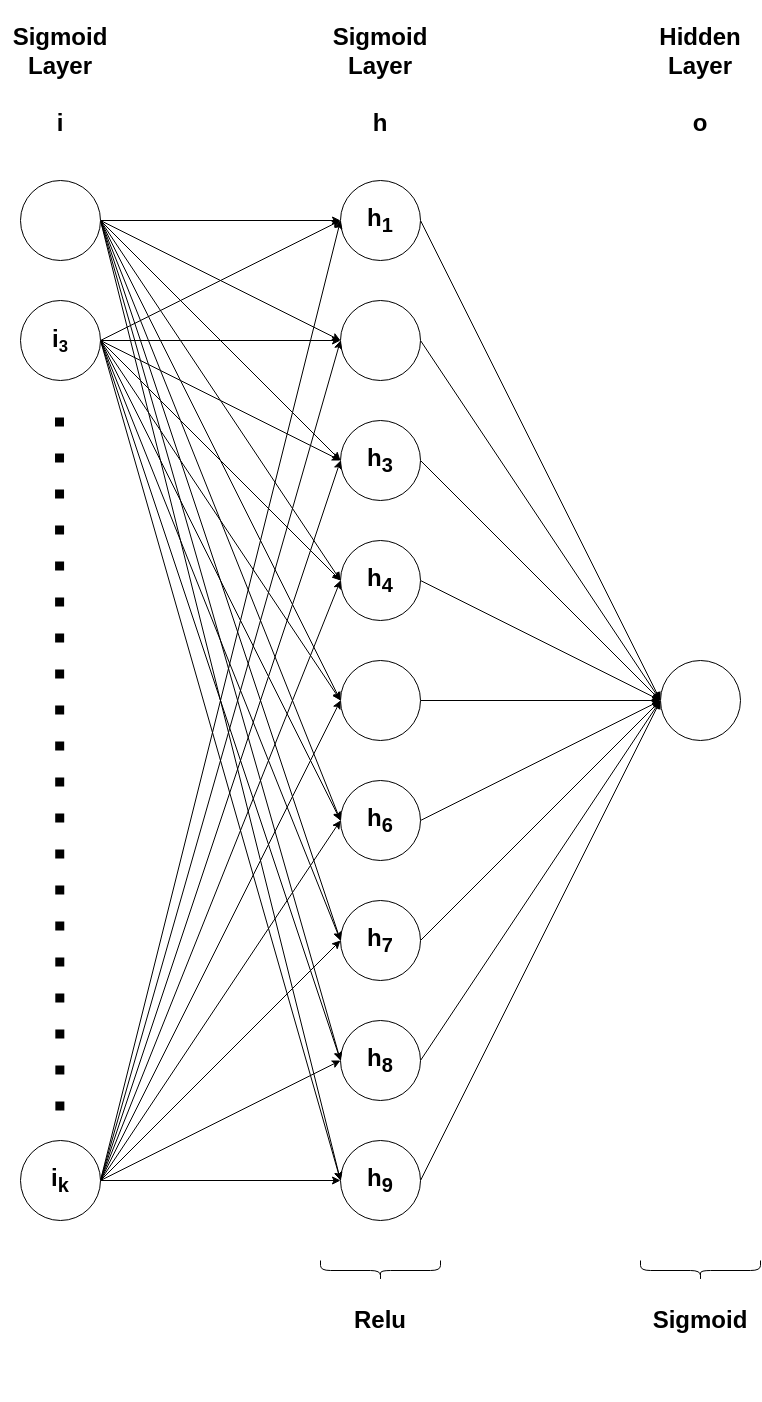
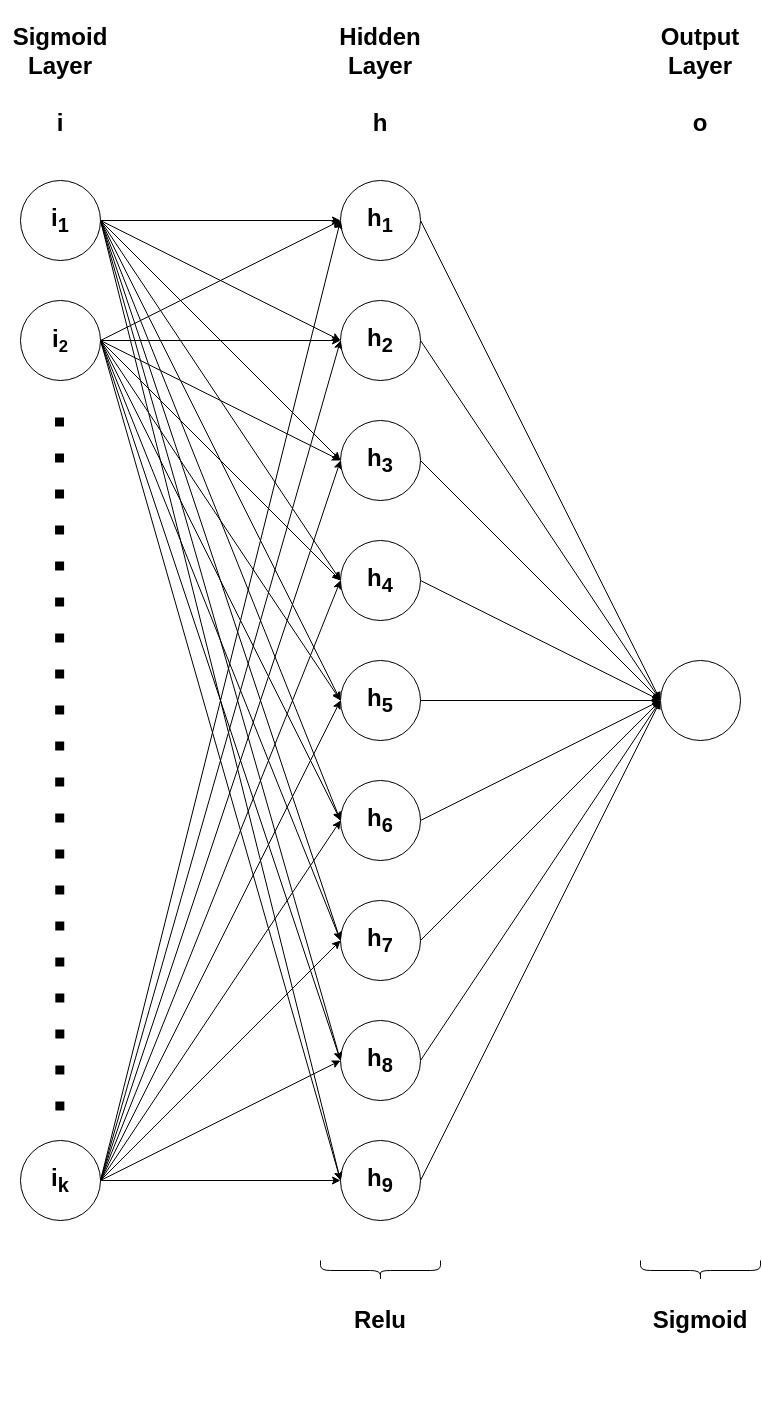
  <mxCell id="0" />
  <mxCell id="1" parent="0" />
  <mxCell id="2" style="orthogonalLoop=1;jettySize=auto;html=1;exitX=1;exitY=0.5;exitDx=0;exitDy=0;entryX=0;entryY=0.5;entryDx=0;entryDy=0;" edge="1" parent="1" source="3" target="50"><mxGeometry relative="1" as="geometry" /></mxCell>
  <mxCell id="3" value="" style="ellipse;whiteSpace=wrap;html=1;aspect=fixed;rounded=0;" vertex="1" parent="1"><mxGeometry x="340" y="180" width="80" height="80" as="geometry" /></mxCell>
  <mxCell id="4" style="orthogonalLoop=1;jettySize=auto;html=1;exitX=1;exitY=0.5;exitDx=0;exitDy=0;entryX=0;entryY=0.5;entryDx=0;entryDy=0;" edge="1" parent="1" source="5" target="50"><mxGeometry relative="1" as="geometry" /></mxCell>
  <mxCell id="5" value="" style="ellipse;whiteSpace=wrap;html=1;aspect=fixed;rounded=0;" vertex="1" parent="1"><mxGeometry x="340" y="300" width="80" height="80" as="geometry" /></mxCell>
  <mxCell id="6" style="orthogonalLoop=1;jettySize=auto;html=1;exitX=1;exitY=0.5;exitDx=0;exitDy=0;entryX=0;entryY=0.5;entryDx=0;entryDy=0;" edge="1" parent="1" source="7" target="50"><mxGeometry relative="1" as="geometry" /></mxCell>
  <mxCell id="7" value="" style="ellipse;whiteSpace=wrap;html=1;aspect=fixed;rounded=0;" vertex="1" parent="1"><mxGeometry x="340" y="420" width="80" height="80" as="geometry" /></mxCell>
  <mxCell id="8" style="orthogonalLoop=1;jettySize=auto;html=1;exitX=1;exitY=0.5;exitDx=0;exitDy=0;entryX=0;entryY=0.5;entryDx=0;entryDy=0;" edge="1" parent="1" source="9" target="50"><mxGeometry relative="1" as="geometry" /></mxCell>
  <mxCell id="9" value="" style="ellipse;whiteSpace=wrap;html=1;aspect=fixed;rounded=0;" vertex="1" parent="1"><mxGeometry x="340" y="540" width="80" height="80" as="geometry" /></mxCell>
  <mxCell id="10" style="orthogonalLoop=1;jettySize=auto;html=1;exitX=1;exitY=0.5;exitDx=0;exitDy=0;entryX=0;entryY=0.5;entryDx=0;entryDy=0;" edge="1" parent="1" source="11" target="50"><mxGeometry relative="1" as="geometry" /></mxCell>
  <mxCell id="11" value="" style="ellipse;whiteSpace=wrap;html=1;aspect=fixed;rounded=0;" vertex="1" parent="1"><mxGeometry x="340" y="660" width="80" height="80" as="geometry" /></mxCell>
  <mxCell id="12" style="orthogonalLoop=1;jettySize=auto;html=1;exitX=1;exitY=0.5;exitDx=0;exitDy=0;entryX=0;entryY=0.5;entryDx=0;entryDy=0;" edge="1" parent="1" source="13" target="50"><mxGeometry relative="1" as="geometry" /></mxCell>
  <mxCell id="13" value="" style="ellipse;whiteSpace=wrap;html=1;aspect=fixed;rounded=0;" vertex="1" parent="1"><mxGeometry x="340" y="780" width="80" height="80" as="geometry" /></mxCell>
  <mxCell id="14" style="orthogonalLoop=1;jettySize=auto;html=1;exitX=1;exitY=0.5;exitDx=0;exitDy=0;entryX=0;entryY=0.5;entryDx=0;entryDy=0;" edge="1" parent="1" source="15" target="50"><mxGeometry relative="1" as="geometry" /></mxCell>
  <mxCell id="15" value="" style="ellipse;whiteSpace=wrap;html=1;aspect=fixed;rounded=0;" vertex="1" parent="1"><mxGeometry x="340" y="900" width="80" height="80" as="geometry" /></mxCell>
  <mxCell id="16" style="orthogonalLoop=1;jettySize=auto;html=1;exitX=1;exitY=0.5;exitDx=0;exitDy=0;entryX=0;entryY=0.5;entryDx=0;entryDy=0;" edge="1" parent="1" source="17" target="50"><mxGeometry relative="1" as="geometry" /></mxCell>
  <mxCell id="17" value="" style="ellipse;whiteSpace=wrap;html=1;aspect=fixed;rounded=0;" vertex="1" parent="1"><mxGeometry x="340" y="1020" width="80" height="80" as="geometry" /></mxCell>
  <mxCell id="18" style="orthogonalLoop=1;jettySize=auto;html=1;exitX=1;exitY=0.5;exitDx=0;exitDy=0;entryX=0;entryY=0.5;entryDx=0;entryDy=0;" edge="1" parent="1" source="19" target="50"><mxGeometry relative="1" as="geometry" /></mxCell>
  <mxCell id="19" value="" style="ellipse;whiteSpace=wrap;html=1;aspect=fixed;rounded=0;" vertex="1" parent="1"><mxGeometry x="340" y="1140" width="80" height="80" as="geometry" /></mxCell>
  <mxCell id="20" style="edgeStyle=orthogonalEdgeStyle;rounded=0;orthogonalLoop=1;jettySize=auto;html=1;exitX=1;exitY=0.5;exitDx=0;exitDy=0;entryX=0;entryY=0.5;entryDx=0;entryDy=0;" edge="1" parent="1" source="29" target="3"><mxGeometry relative="1" as="geometry" /></mxCell>
  <mxCell id="21" style="rounded=0;orthogonalLoop=1;jettySize=auto;html=1;exitX=1;exitY=0.5;exitDx=0;exitDy=0;entryX=0;entryY=0.5;entryDx=0;entryDy=0;" edge="1" parent="1" source="29" target="5"><mxGeometry relative="1" as="geometry" /></mxCell>
  <mxCell id="22" style="rounded=0;orthogonalLoop=1;jettySize=auto;html=1;exitX=1;exitY=0.5;exitDx=0;exitDy=0;entryX=0;entryY=0.5;entryDx=0;entryDy=0;" edge="1" parent="1" source="29" target="7"><mxGeometry relative="1" as="geometry" /></mxCell>
  <mxCell id="23" style="rounded=0;orthogonalLoop=1;jettySize=auto;html=1;exitX=1;exitY=0.5;exitDx=0;exitDy=0;entryX=0;entryY=0.5;entryDx=0;entryDy=0;" edge="1" parent="1" source="29" target="9"><mxGeometry relative="1" as="geometry" /></mxCell>
  <mxCell id="24" style="rounded=0;orthogonalLoop=1;jettySize=auto;html=1;exitX=1;exitY=0.5;exitDx=0;exitDy=0;entryX=0;entryY=0.5;entryDx=0;entryDy=0;" edge="1" parent="1" source="29" target="11"><mxGeometry relative="1" as="geometry" /></mxCell>
  <mxCell id="25" style="rounded=0;orthogonalLoop=1;jettySize=auto;html=1;exitX=1;exitY=0.5;exitDx=0;exitDy=0;entryX=0;entryY=0.5;entryDx=0;entryDy=0;" edge="1" parent="1" source="29" target="13"><mxGeometry relative="1" as="geometry" /></mxCell>
  <mxCell id="26" style="rounded=0;orthogonalLoop=1;jettySize=auto;html=1;exitX=1;exitY=0.5;exitDx=0;exitDy=0;entryX=0;entryY=0.5;entryDx=0;entryDy=0;" edge="1" parent="1" source="29" target="15"><mxGeometry relative="1" as="geometry" /></mxCell>
  <mxCell id="27" style="rounded=0;orthogonalLoop=1;jettySize=auto;html=1;exitX=1;exitY=0.5;exitDx=0;exitDy=0;entryX=0;entryY=0.5;entryDx=0;entryDy=0;" edge="1" parent="1" source="29" target="17"><mxGeometry relative="1" as="geometry" /></mxCell>
  <mxCell id="28" style="rounded=0;orthogonalLoop=1;jettySize=auto;html=1;exitX=1;exitY=0.5;exitDx=0;exitDy=0;entryX=0;entryY=0.5;entryDx=0;entryDy=0;" edge="1" parent="1" source="29" target="19"><mxGeometry relative="1" as="geometry" /></mxCell>
  <mxCell id="29" value="" style="ellipse;whiteSpace=wrap;html=1;aspect=fixed;rounded=0;" vertex="1" parent="1"><mxGeometry x="20" y="180" width="80" height="80" as="geometry" /></mxCell>
  <mxCell id="30" style="rounded=0;orthogonalLoop=1;jettySize=auto;html=1;exitX=1;exitY=0.5;exitDx=0;exitDy=0;entryX=0;entryY=0.5;entryDx=0;entryDy=0;" edge="1" parent="1" source="39" target="3"><mxGeometry relative="1" as="geometry" /></mxCell>
  <mxCell id="31" style="rounded=0;orthogonalLoop=1;jettySize=auto;html=1;exitX=1;exitY=0.5;exitDx=0;exitDy=0;" edge="1" parent="1" source="39" target="5"><mxGeometry relative="1" as="geometry" /></mxCell>
  <mxCell id="32" style="rounded=0;orthogonalLoop=1;jettySize=auto;html=1;exitX=1;exitY=0.5;exitDx=0;exitDy=0;entryX=0;entryY=0.5;entryDx=0;entryDy=0;" edge="1" parent="1" source="39" target="7"><mxGeometry relative="1" as="geometry" /></mxCell>
  <mxCell id="33" style="rounded=0;orthogonalLoop=1;jettySize=auto;html=1;exitX=1;exitY=0.5;exitDx=0;exitDy=0;entryX=0;entryY=0.5;entryDx=0;entryDy=0;" edge="1" parent="1" source="39" target="9"><mxGeometry relative="1" as="geometry" /></mxCell>
  <mxCell id="34" style="rounded=0;orthogonalLoop=1;jettySize=auto;html=1;exitX=1;exitY=0.5;exitDx=0;exitDy=0;entryX=0;entryY=0.5;entryDx=0;entryDy=0;" edge="1" parent="1" source="39" target="11"><mxGeometry relative="1" as="geometry" /></mxCell>
  <mxCell id="35" style="rounded=0;orthogonalLoop=1;jettySize=auto;html=1;exitX=1;exitY=0.5;exitDx=0;exitDy=0;entryX=0;entryY=0.5;entryDx=0;entryDy=0;" edge="1" parent="1" source="39" target="13"><mxGeometry relative="1" as="geometry" /></mxCell>
  <mxCell id="36" style="rounded=0;orthogonalLoop=1;jettySize=auto;html=1;exitX=1;exitY=0.5;exitDx=0;exitDy=0;entryX=0;entryY=0.5;entryDx=0;entryDy=0;" edge="1" parent="1" source="39" target="15"><mxGeometry relative="1" as="geometry" /></mxCell>
  <mxCell id="37" style="rounded=0;orthogonalLoop=1;jettySize=auto;html=1;exitX=1;exitY=0.5;exitDx=0;exitDy=0;entryX=0;entryY=0.5;entryDx=0;entryDy=0;" edge="1" parent="1" source="39" target="17"><mxGeometry relative="1" as="geometry" /></mxCell>
  <mxCell id="38" style="rounded=0;orthogonalLoop=1;jettySize=auto;html=1;exitX=1;exitY=0.5;exitDx=0;exitDy=0;entryX=0;entryY=0.5;entryDx=0;entryDy=0;" edge="1" parent="1" source="39" target="19"><mxGeometry relative="1" as="geometry" /></mxCell>
  <mxCell id="39" value="" style="ellipse;whiteSpace=wrap;html=1;aspect=fixed;rounded=0;" vertex="1" parent="1"><mxGeometry x="20" y="300" width="80" height="80" as="geometry" /></mxCell>
  <mxCell id="40" style="orthogonalLoop=1;jettySize=auto;html=1;exitX=1;exitY=0.5;exitDx=0;exitDy=0;entryX=0;entryY=0.5;entryDx=0;entryDy=0;" edge="1" parent="1" source="49" target="3"><mxGeometry relative="1" as="geometry" /></mxCell>
  <mxCell id="41" style="orthogonalLoop=1;jettySize=auto;html=1;exitX=1;exitY=0.5;exitDx=0;exitDy=0;entryX=0;entryY=0.5;entryDx=0;entryDy=0;" edge="1" parent="1" source="49" target="5"><mxGeometry relative="1" as="geometry" /></mxCell>
  <mxCell id="42" style="orthogonalLoop=1;jettySize=auto;html=1;exitX=1;exitY=0.5;exitDx=0;exitDy=0;entryX=0;entryY=0.5;entryDx=0;entryDy=0;" edge="1" parent="1" source="49" target="7"><mxGeometry relative="1" as="geometry" /></mxCell>
  <mxCell id="43" style="orthogonalLoop=1;jettySize=auto;html=1;exitX=1;exitY=0.5;exitDx=0;exitDy=0;entryX=0;entryY=0.5;entryDx=0;entryDy=0;" edge="1" parent="1" source="49" target="9"><mxGeometry relative="1" as="geometry" /></mxCell>
  <mxCell id="44" style="orthogonalLoop=1;jettySize=auto;html=1;exitX=1;exitY=0.5;exitDx=0;exitDy=0;entryX=0;entryY=0.5;entryDx=0;entryDy=0;" edge="1" parent="1" source="49" target="11"><mxGeometry relative="1" as="geometry" /></mxCell>
  <mxCell id="45" style="orthogonalLoop=1;jettySize=auto;html=1;exitX=1;exitY=0.5;exitDx=0;exitDy=0;entryX=0;entryY=0.5;entryDx=0;entryDy=0;" edge="1" parent="1" source="49" target="13"><mxGeometry relative="1" as="geometry" /></mxCell>
  <mxCell id="46" style="orthogonalLoop=1;jettySize=auto;html=1;exitX=1;exitY=0.5;exitDx=0;exitDy=0;entryX=0;entryY=0.5;entryDx=0;entryDy=0;" edge="1" parent="1" source="49" target="15"><mxGeometry relative="1" as="geometry" /></mxCell>
  <mxCell id="47" style="orthogonalLoop=1;jettySize=auto;html=1;exitX=1;exitY=0.5;exitDx=0;exitDy=0;entryX=0;entryY=0.5;entryDx=0;entryDy=0;" edge="1" parent="1" source="49" target="17"><mxGeometry relative="1" as="geometry" /></mxCell>
  <mxCell id="48" style="orthogonalLoop=1;jettySize=auto;html=1;exitX=1;exitY=0.5;exitDx=0;exitDy=0;entryX=0;entryY=0.5;entryDx=0;entryDy=0;" edge="1" parent="1" source="49" target="19"><mxGeometry relative="1" as="geometry" /></mxCell>
  <mxCell id="49" value="" style="ellipse;whiteSpace=wrap;html=1;aspect=fixed;rounded=0;" vertex="1" parent="1"><mxGeometry x="20" y="1140" width="80" height="80" as="geometry" /></mxCell>
  <mxCell id="50" value="" style="ellipse;whiteSpace=wrap;html=1;aspect=fixed;rounded=0;" vertex="1" parent="1"><mxGeometry x="660" y="660" width="80" height="80" as="geometry" /></mxCell>
  <mxCell id="51" value="" style="endArrow=none;dashed=1;html=1;dashPattern=1 3;strokeWidth=9;rounded=0;" edge="1" parent="1"><mxGeometry width="50" height="50" relative="1" as="geometry"><mxPoint x="59.38" y="1110" as="sourcePoint" /><mxPoint x="59" y="410" as="targetPoint" /></mxGeometry></mxCell>
  <mxCell id="52" value="Sigmoid Layer&lt;br&gt;&lt;br&gt;i" style="text;html=1;strokeColor=none;fillColor=none;align=center;verticalAlign=middle;whiteSpace=wrap;rounded=0;fontSize=24;fontStyle=1" vertex="1" parent="1"><mxGeometry x="20" y="20" width="80" height="120" as="geometry" /></mxCell>
- <mxCell id="53" value="Sigmoid Layer&lt;br&gt;&lt;br&gt;h" style="text;html=1;strokeColor=none;fillColor=none;align=center;verticalAlign=middle;whiteSpace=wrap;rounded=0;fontSize=24;fontStyle=1" vertex="1" parent="1"><mxGeometry x="340" y="20" width="80" height="120" as="geometry" /></mxCell>
- <mxCell id="54" value="Hidden Layer&lt;br&gt;&lt;br&gt;o" style="text;html=1;strokeColor=none;fillColor=none;align=center;verticalAlign=middle;whiteSpace=wrap;rounded=0;fontSize=24;fontStyle=1" vertex="1" parent="1"><mxGeometry x="660" y="20" width="80" height="120" as="geometry" /></mxCell>
+ <mxCell id="53" value="Hidden Layer&lt;br&gt;&lt;br&gt;h" style="text;html=1;strokeColor=none;fillColor=none;align=center;verticalAlign=middle;whiteSpace=wrap;rounded=0;fontSize=24;fontStyle=1" vertex="1" parent="1"><mxGeometry x="340" y="20" width="80" height="120" as="geometry" /></mxCell>
+ <mxCell id="54" value="Output Layer&lt;br&gt;&lt;br&gt;o" style="text;html=1;strokeColor=none;fillColor=none;align=center;verticalAlign=middle;whiteSpace=wrap;rounded=0;fontSize=24;fontStyle=1" vertex="1" parent="1"><mxGeometry x="660" y="20" width="80" height="120" as="geometry" /></mxCell>
  <mxCell id="55" value="Relu" style="text;html=1;strokeColor=none;fillColor=none;align=center;verticalAlign=middle;whiteSpace=wrap;rounded=0;fontSize=24;fontStyle=1" vertex="1" parent="1"><mxGeometry x="340" y="1260" width="80" height="120" as="geometry" /></mxCell>
  <mxCell id="56" value="Sigmoid" style="text;html=1;strokeColor=none;fillColor=none;align=center;verticalAlign=middle;whiteSpace=wrap;rounded=0;fontSize=24;fontStyle=1" vertex="1" parent="1"><mxGeometry x="660" y="1260" width="80" height="120" as="geometry" /></mxCell>
  <mxCell id="57" value="" style="shape=curlyBracket;whiteSpace=wrap;html=1;rounded=1;labelPosition=left;verticalLabelPosition=middle;align=right;verticalAlign=middle;rotation=-90;" vertex="1" parent="1"><mxGeometry x="370" y="1210" width="20" height="120" as="geometry" /></mxCell>
  <mxCell id="58" value="" style="shape=curlyBracket;whiteSpace=wrap;html=1;rounded=1;labelPosition=left;verticalLabelPosition=middle;align=right;verticalAlign=middle;rotation=-90;" vertex="1" parent="1"><mxGeometry x="690" y="1210" width="20" height="120" as="geometry" /></mxCell>
- <mxCell id="60" value="i&lt;span style=&quot;font-size: 20px;&quot;&gt;&lt;sub&gt;3&lt;/sub&gt;&lt;/span&gt;" style="text;html=1;strokeColor=none;fillColor=none;align=center;verticalAlign=middle;whiteSpace=wrap;rounded=0;fontSize=24;fontStyle=1" vertex="1" parent="1"><mxGeometry x="20" y="300" width="80" height="80" as="geometry" /></mxCell>
+ <mxCell id="59" value="i&lt;sub&gt;1&lt;/sub&gt;" style="text;html=1;strokeColor=none;fillColor=none;align=center;verticalAlign=middle;whiteSpace=wrap;rounded=0;fontSize=24;fontStyle=1" vertex="1" parent="1"><mxGeometry x="20" y="180" width="80" height="80" as="geometry" /></mxCell>
+ <mxCell id="60" value="i&lt;span style=&quot;font-size: 20px;&quot;&gt;&lt;sub&gt;2&lt;/sub&gt;&lt;/span&gt;" style="text;html=1;strokeColor=none;fillColor=none;align=center;verticalAlign=middle;whiteSpace=wrap;rounded=0;fontSize=24;fontStyle=1" vertex="1" parent="1"><mxGeometry x="20" y="300" width="80" height="80" as="geometry" /></mxCell>
  <mxCell id="61" value="i&lt;sub&gt;k&lt;/sub&gt;" style="text;html=1;strokeColor=none;fillColor=none;align=center;verticalAlign=middle;whiteSpace=wrap;rounded=0;fontSize=24;fontStyle=1" vertex="1" parent="1"><mxGeometry x="20" y="1140" width="80" height="80" as="geometry" /></mxCell>
  <mxCell id="62" value="h&lt;sub&gt;1&lt;/sub&gt;" style="text;html=1;strokeColor=none;fillColor=none;align=center;verticalAlign=middle;whiteSpace=wrap;rounded=0;fontSize=24;fontStyle=1" vertex="1" parent="1"><mxGeometry x="340" y="180" width="80" height="80" as="geometry" /></mxCell>
+ <mxCell id="63" value="h&lt;sub style=&quot;border-color: var(--border-color);&quot;&gt;2&lt;/sub&gt;" style="text;html=1;strokeColor=none;fillColor=none;align=center;verticalAlign=middle;whiteSpace=wrap;rounded=0;fontSize=24;fontStyle=1" vertex="1" parent="1"><mxGeometry x="340" y="300" width="80" height="80" as="geometry" /></mxCell>
  <mxCell id="64" value="h&lt;sub style=&quot;border-color: var(--border-color);&quot;&gt;3&lt;/sub&gt;" style="text;html=1;strokeColor=none;fillColor=none;align=center;verticalAlign=middle;whiteSpace=wrap;rounded=0;fontSize=24;fontStyle=1" vertex="1" parent="1"><mxGeometry x="340" y="420" width="80" height="80" as="geometry" /></mxCell>
  <mxCell id="65" value="h&lt;sub style=&quot;border-color: var(--border-color);&quot;&gt;4&lt;/sub&gt;" style="text;html=1;strokeColor=none;fillColor=none;align=center;verticalAlign=middle;whiteSpace=wrap;rounded=0;fontSize=24;fontStyle=1" vertex="1" parent="1"><mxGeometry x="340" y="540" width="80" height="80" as="geometry" /></mxCell>
+ <mxCell id="66" value="h&lt;sub style=&quot;border-color: var(--border-color);&quot;&gt;5&lt;/sub&gt;" style="text;html=1;strokeColor=none;fillColor=none;align=center;verticalAlign=middle;whiteSpace=wrap;rounded=0;fontSize=24;fontStyle=1" vertex="1" parent="1"><mxGeometry x="340" y="660" width="80" height="80" as="geometry" /></mxCell>
  <mxCell id="67" value="h&lt;sub&gt;6&lt;/sub&gt;" style="text;html=1;strokeColor=none;fillColor=none;align=center;verticalAlign=middle;whiteSpace=wrap;rounded=0;fontSize=24;fontStyle=1" vertex="1" parent="1"><mxGeometry x="340" y="780" width="80" height="80" as="geometry" /></mxCell>
  <mxCell id="68" value="h&lt;sub&gt;7&lt;/sub&gt;" style="text;html=1;strokeColor=none;fillColor=none;align=center;verticalAlign=middle;whiteSpace=wrap;rounded=0;fontSize=24;fontStyle=1" vertex="1" parent="1"><mxGeometry x="340" y="900" width="80" height="80" as="geometry" /></mxCell>
  <mxCell id="69" value="h&lt;sub&gt;8&lt;/sub&gt;" style="text;html=1;strokeColor=none;fillColor=none;align=center;verticalAlign=middle;whiteSpace=wrap;rounded=0;fontSize=24;fontStyle=1" vertex="1" parent="1"><mxGeometry x="340" y="1020" width="80" height="80" as="geometry" /></mxCell>
  <mxCell id="70" value="h&lt;sub&gt;9&lt;/sub&gt;" style="text;html=1;strokeColor=none;fillColor=none;align=center;verticalAlign=middle;whiteSpace=wrap;rounded=0;fontSize=24;fontStyle=1" vertex="1" parent="1"><mxGeometry x="340" y="1140" width="80" height="80" as="geometry" /></mxCell>
